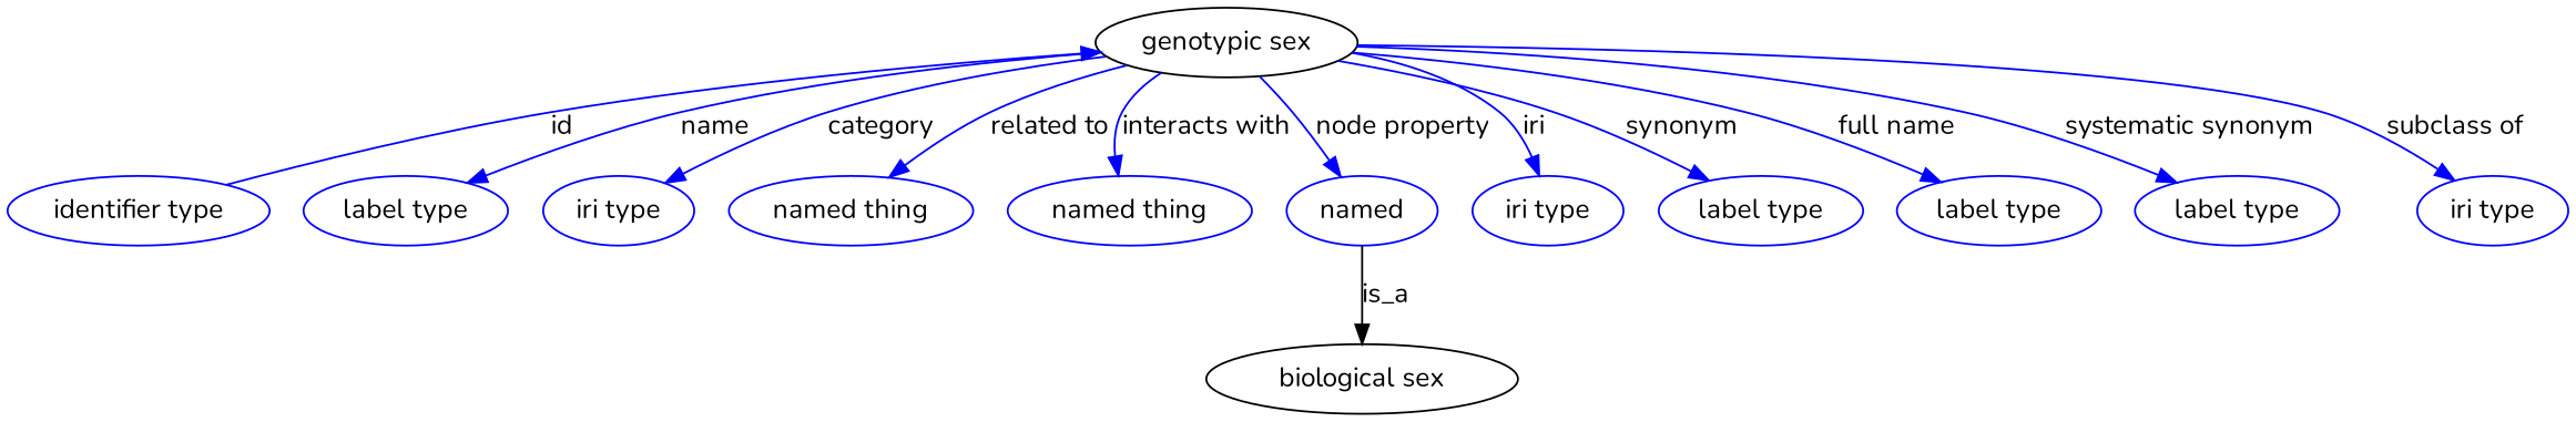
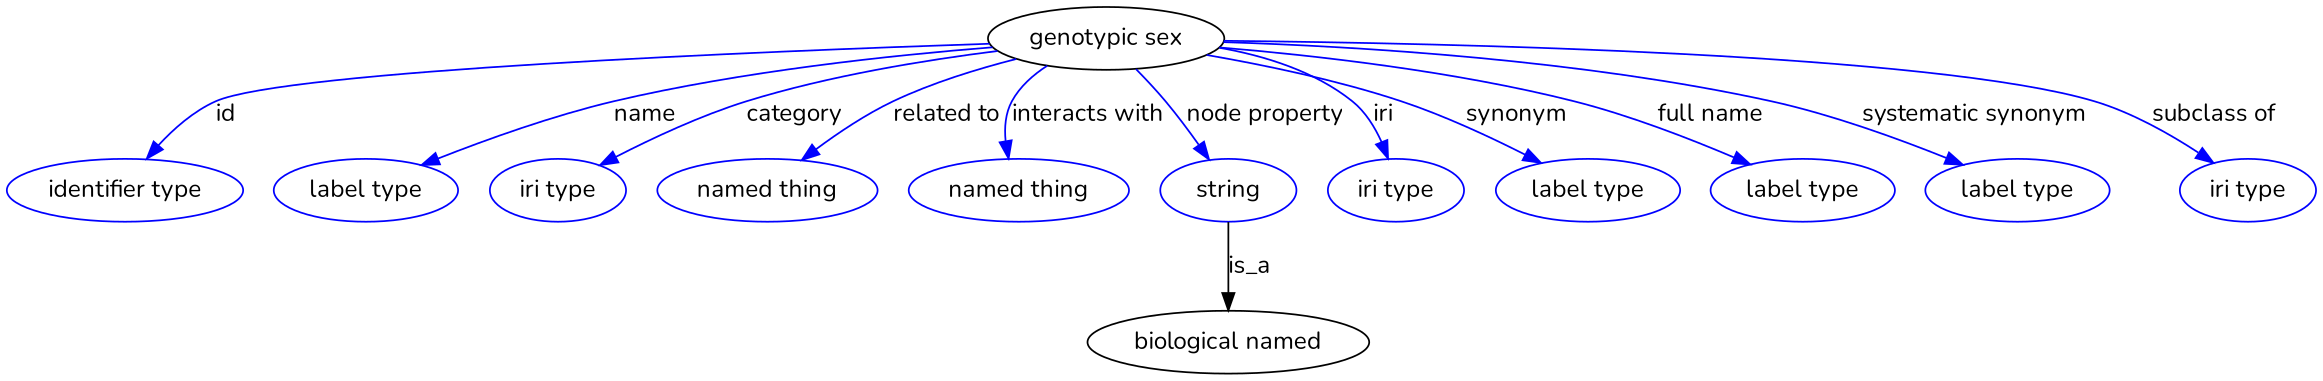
  digraph {
    fontname=Nunito
    node [fontname=Nunito color=blue]
    edge [color=blue fontname=Nunito style=solid]
    n1 [height=0.5 label="genotypic sex" width=1.6383 color=""]
    n2 [height=0.5 label="identifier type" width=1.652]
    n3 [height=0.5 label="label type" width=1.2425]
    n4 [height=0.5 label="iri type" width=0.9834]
    n5 [height=0.5 label="named thing" width=1.5019]
    n6 [height=0.5 label="named thing" width=1.5019]
-   n7 [height=0.5 label=named width=0.8403]
+   n7 [height=0.5 label=string width=0.8403]
    n8 [height=0.5 label="iri type" width=0.9834]
    n9 [height=0.5 label="label type" width=1.2425]
    n10 [height=0.5 label="label type" width=1.2425]
    n11 [height=0.5 label="label type" width=1.2425]
    n12 [height=0.5 label="iri type" width=0.9834]
-   "biological sex" [height=0.5 width=1.652 color=""]
-   n2 -> n1 [label=id]
+   "biological sex" [height=0.5 width=1.652 label="biological named" color=""]
+   n1 -> n2 [label=id]
    n1 -> n3 [label=name]
    n1 -> n4 [label=category]
    n1 -> n5 [label="related to"]
    n1 -> n6 [label="interacts with"]
    n1 -> n7 [label="node property"]
    n1 -> n8 [label=iri]
    n1 -> n9 [label=synonym]
    n1 -> n10 [label="full name"]
    n1 -> n11 [label="systematic synonym"]
    n1 -> n12 [label="subclass of"]
    n7 -> "biological sex" [label=is_a color="" style=""]
  }
